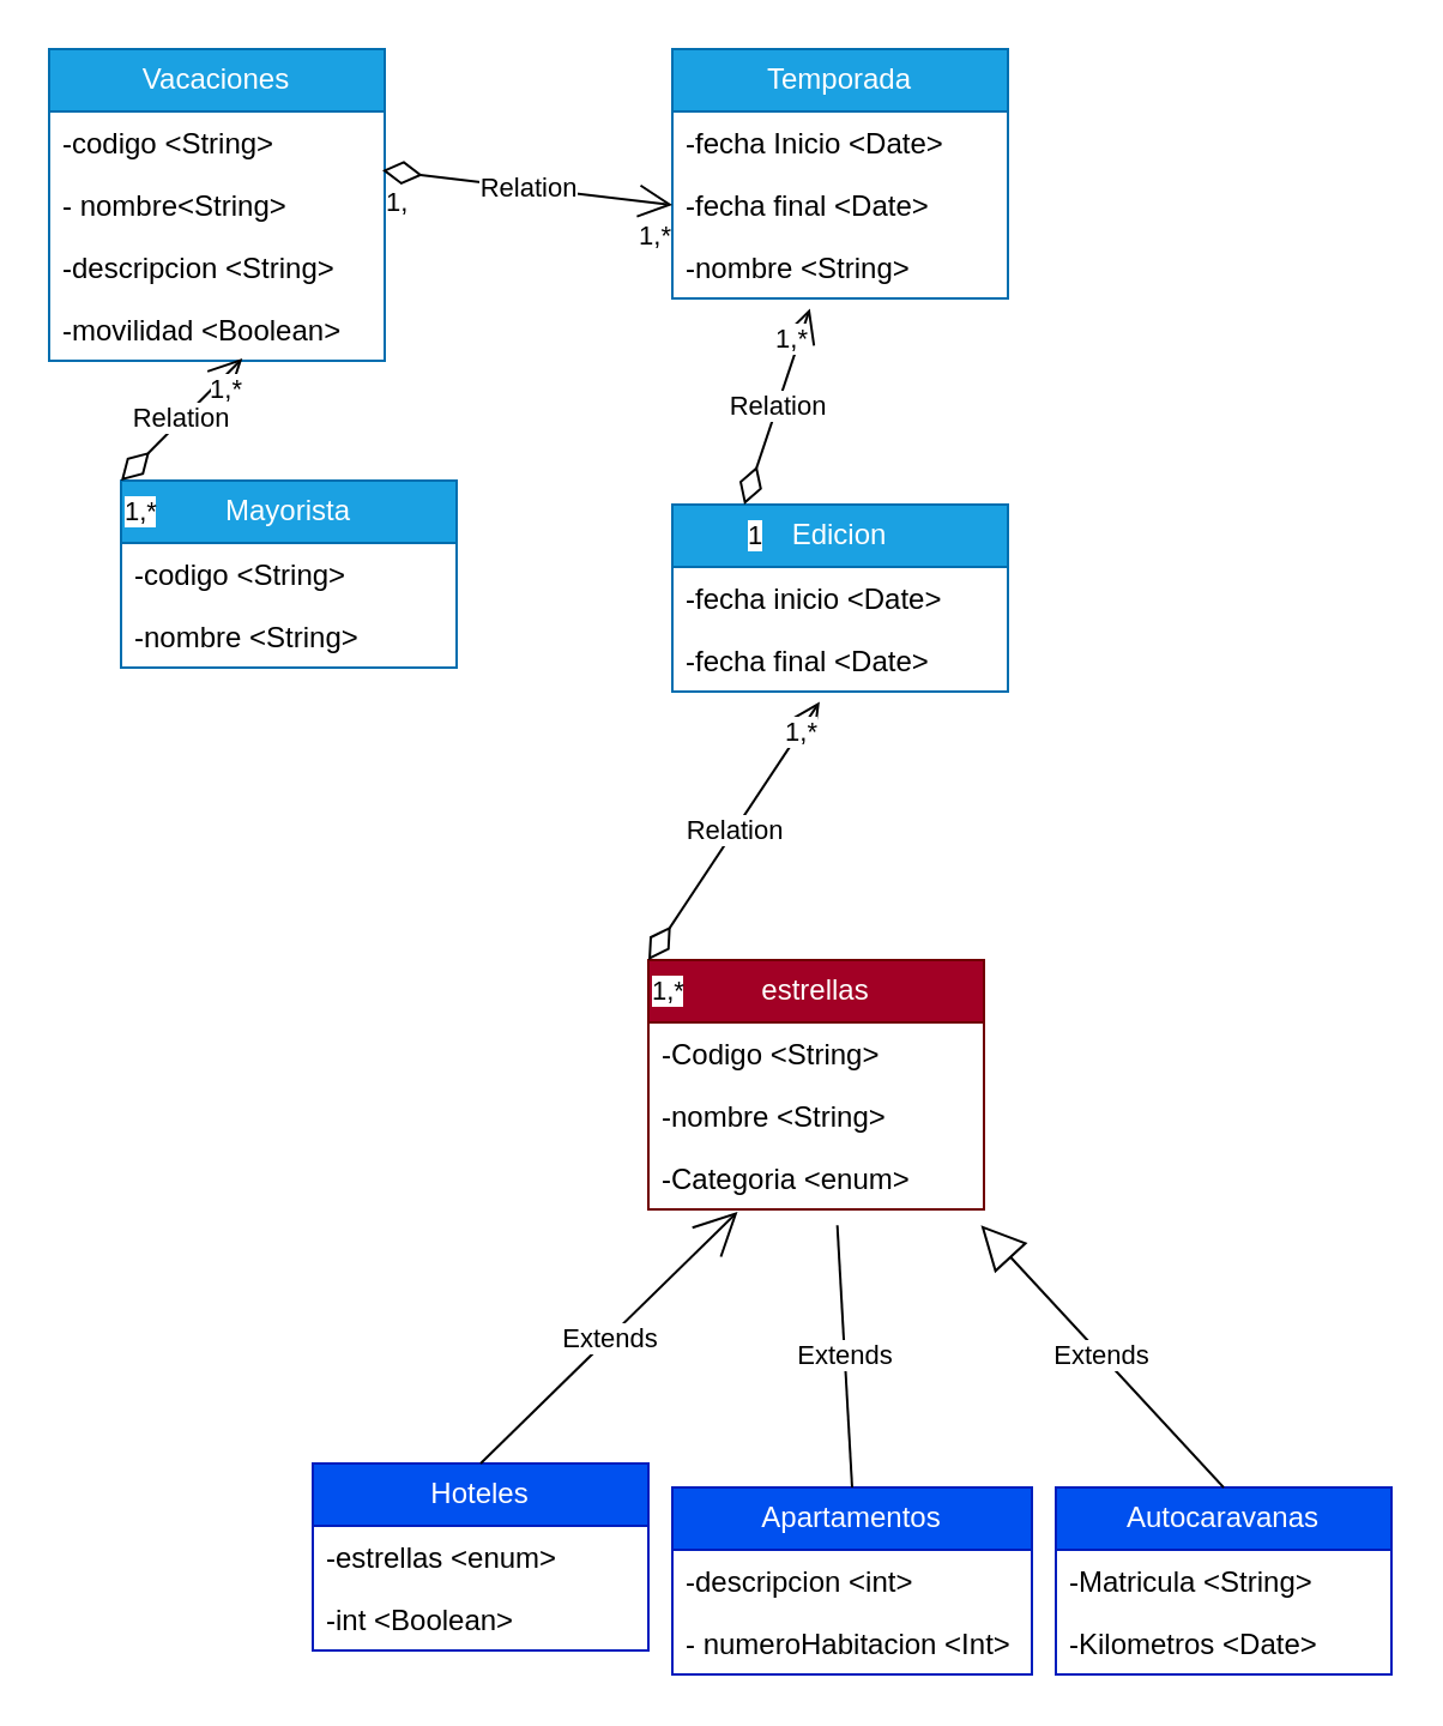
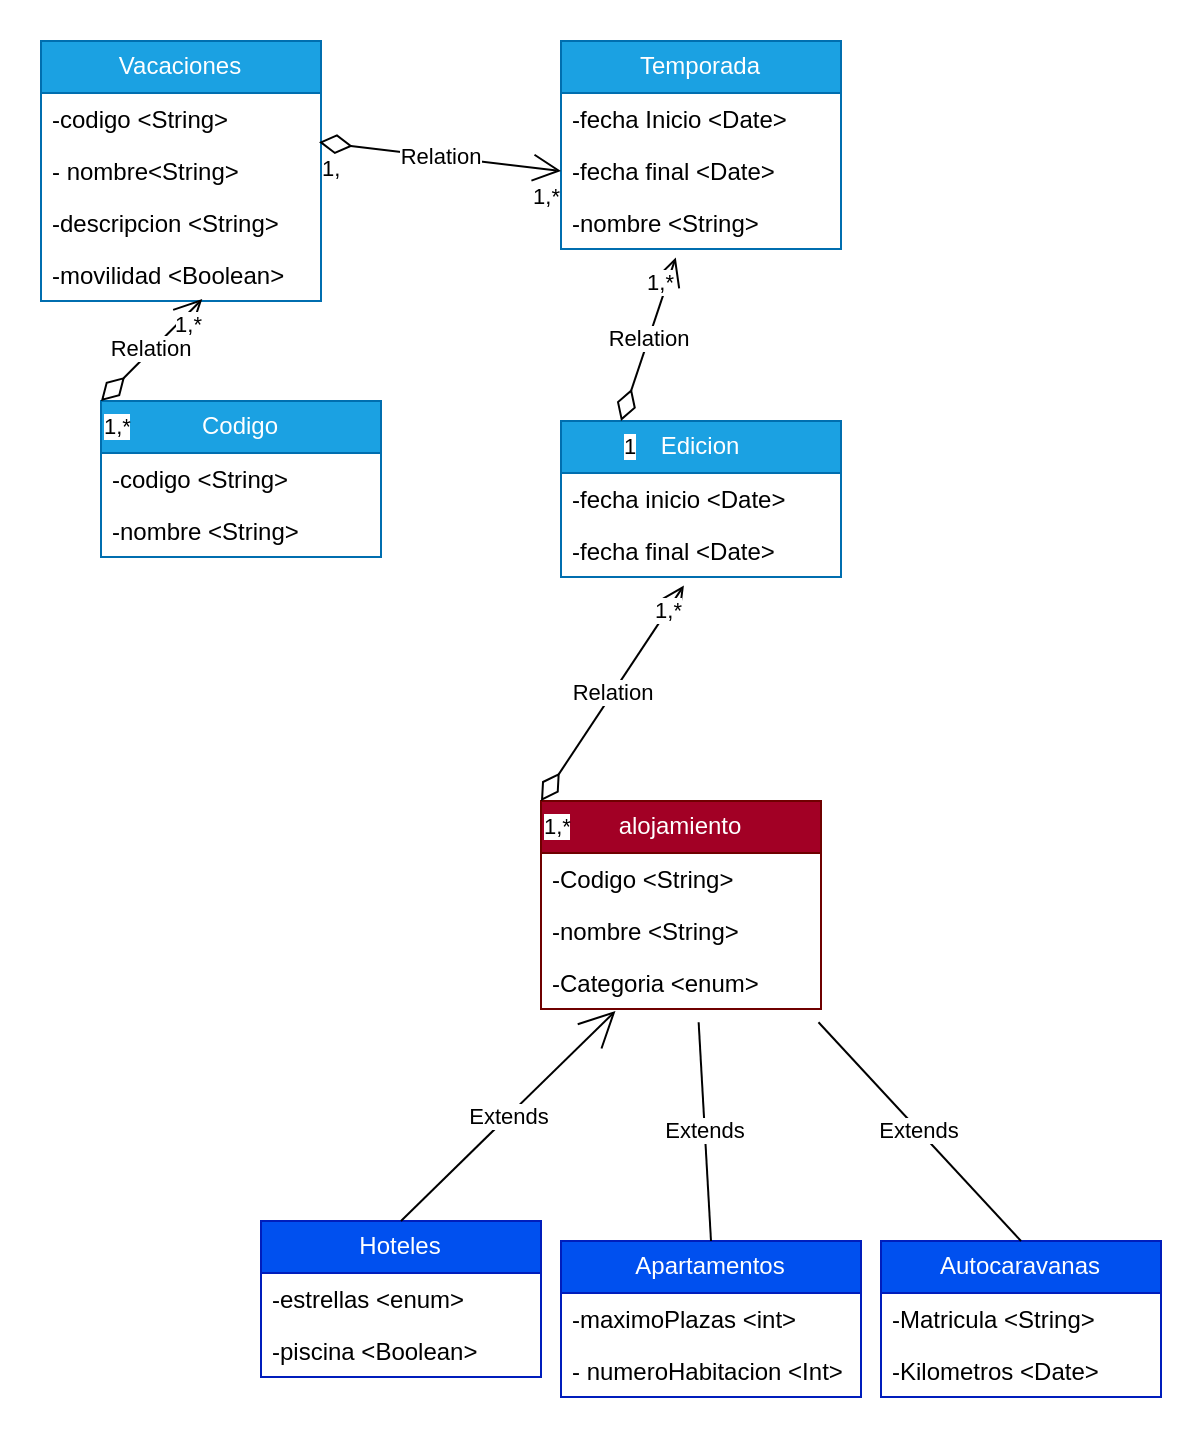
  <mxCell id="0" />
  <mxCell id="1" parent="0" />
  <mxCell id="2" value="Vacaciones" style="swimlane;fontStyle=0;childLayout=stackLayout;horizontal=1;startSize=26;fillColor=#1ba1e2;horizontalStack=0;resizeParent=1;resizeParentMax=0;resizeLast=0;collapsible=1;marginBottom=0;whiteSpace=wrap;html=1;fontColor=#ffffff;strokeColor=#006EAF;" vertex="1" parent="1"><mxGeometry x="20" y="20" width="140" height="130" as="geometry" /></mxCell>
  <mxCell id="3" value="-codigo &amp;lt;String&amp;gt;" style="text;strokeColor=none;fillColor=none;align=left;verticalAlign=top;spacingLeft=4;spacingRight=4;overflow=hidden;rotatable=0;points=[[0,0.5],[1,0.5]];portConstraint=eastwest;whiteSpace=wrap;html=1;" vertex="1" parent="2"><mxGeometry y="26" width="140" height="26" as="geometry" /></mxCell>
  <mxCell id="4" value="- nombre&amp;lt;String&amp;gt;" style="text;strokeColor=none;fillColor=none;align=left;verticalAlign=top;spacingLeft=4;spacingRight=4;overflow=hidden;rotatable=0;points=[[0,0.5],[1,0.5]];portConstraint=eastwest;whiteSpace=wrap;html=1;" vertex="1" parent="2"><mxGeometry y="52" width="140" height="26" as="geometry" /></mxCell>
  <mxCell id="5" value="-descripcion &amp;lt;String&amp;gt;" style="text;strokeColor=none;fillColor=none;align=left;verticalAlign=top;spacingLeft=4;spacingRight=4;overflow=hidden;rotatable=0;points=[[0,0.5],[1,0.5]];portConstraint=eastwest;whiteSpace=wrap;html=1;" vertex="1" parent="2"><mxGeometry y="78" width="140" height="26" as="geometry" /></mxCell>
  <mxCell id="6" value="-movilidad &amp;lt;Boolean&amp;gt;" style="text;strokeColor=none;fillColor=none;align=left;verticalAlign=top;spacingLeft=4;spacingRight=4;overflow=hidden;rotatable=0;points=[[0,0.5],[1,0.5]];portConstraint=eastwest;whiteSpace=wrap;html=1;" vertex="1" parent="2"><mxGeometry y="104" width="140" height="26" as="geometry" /></mxCell>
- <mxCell id="7" value="Mayorista" style="swimlane;fontStyle=0;childLayout=stackLayout;horizontal=1;startSize=26;fillColor=#1ba1e2;horizontalStack=0;resizeParent=1;resizeParentMax=0;resizeLast=0;collapsible=1;marginBottom=0;whiteSpace=wrap;html=1;fontColor=#ffffff;strokeColor=#006EAF;" vertex="1" parent="1"><mxGeometry x="50" y="200" width="140" height="78" as="geometry" /></mxCell>
+ <mxCell id="7" value="Codigo" style="swimlane;fontStyle=0;childLayout=stackLayout;horizontal=1;startSize=26;fillColor=#1ba1e2;horizontalStack=0;resizeParent=1;resizeParentMax=0;resizeLast=0;collapsible=1;marginBottom=0;whiteSpace=wrap;html=1;fontColor=#ffffff;strokeColor=#006EAF;" vertex="1" parent="1"><mxGeometry x="50" y="200" width="140" height="78" as="geometry" /></mxCell>
  <mxCell id="8" value="-codigo &amp;lt;String&amp;gt;" style="text;strokeColor=none;fillColor=none;align=left;verticalAlign=top;spacingLeft=4;spacingRight=4;overflow=hidden;rotatable=0;points=[[0,0.5],[1,0.5]];portConstraint=eastwest;whiteSpace=wrap;html=1;" vertex="1" parent="7"><mxGeometry y="26" width="140" height="26" as="geometry" /></mxCell>
  <mxCell id="9" value="-nombre &amp;lt;String&amp;gt;" style="text;strokeColor=none;fillColor=none;align=left;verticalAlign=top;spacingLeft=4;spacingRight=4;overflow=hidden;rotatable=0;points=[[0,0.5],[1,0.5]];portConstraint=eastwest;whiteSpace=wrap;html=1;" vertex="1" parent="7"><mxGeometry y="52" width="140" height="26" as="geometry" /></mxCell>
  <mxCell id="10" value="Temporada" style="swimlane;fontStyle=0;childLayout=stackLayout;horizontal=1;startSize=26;fillColor=#1ba1e2;horizontalStack=0;resizeParent=1;resizeParentMax=0;resizeLast=0;collapsible=1;marginBottom=0;whiteSpace=wrap;html=1;fontColor=#ffffff;strokeColor=#006EAF;" vertex="1" parent="1"><mxGeometry x="280" y="20" width="140" height="104" as="geometry" /></mxCell>
  <mxCell id="11" value="-fecha Inicio &amp;lt;Date&amp;gt;" style="text;strokeColor=none;fillColor=none;align=left;verticalAlign=top;spacingLeft=4;spacingRight=4;overflow=hidden;rotatable=0;points=[[0,0.5],[1,0.5]];portConstraint=eastwest;whiteSpace=wrap;html=1;" vertex="1" parent="10"><mxGeometry y="26" width="140" height="26" as="geometry" /></mxCell>
  <mxCell id="12" value="-fecha final &amp;lt;Date&amp;gt;" style="text;strokeColor=none;fillColor=none;align=left;verticalAlign=top;spacingLeft=4;spacingRight=4;overflow=hidden;rotatable=0;points=[[0,0.5],[1,0.5]];portConstraint=eastwest;whiteSpace=wrap;html=1;" vertex="1" parent="10"><mxGeometry y="52" width="140" height="26" as="geometry" /></mxCell>
  <mxCell id="13" value="-nombre &amp;lt;String&amp;gt;" style="text;strokeColor=none;fillColor=none;align=left;verticalAlign=top;spacingLeft=4;spacingRight=4;overflow=hidden;rotatable=0;points=[[0,0.5],[1,0.5]];portConstraint=eastwest;whiteSpace=wrap;html=1;" vertex="1" parent="10"><mxGeometry y="78" width="140" height="26" as="geometry" /></mxCell>
  <mxCell id="14" value="Edicion" style="swimlane;fontStyle=0;childLayout=stackLayout;horizontal=1;startSize=26;fillColor=#1ba1e2;horizontalStack=0;resizeParent=1;resizeParentMax=0;resizeLast=0;collapsible=1;marginBottom=0;whiteSpace=wrap;html=1;fontColor=#ffffff;strokeColor=#006EAF;" vertex="1" parent="1"><mxGeometry x="280" y="210" width="140" height="78" as="geometry" /></mxCell>
  <mxCell id="15" value="Relation" style="endArrow=open;html=1;endSize=12;startArrow=diamondThin;startSize=14;startFill=0;rounded=0;entryX=0.41;entryY=1.162;entryDx=0;entryDy=0;entryPerimeter=0;" edge="1" parent="14" target="13"><mxGeometry relative="1" as="geometry"><mxPoint x="30" as="sourcePoint" /><mxPoint x="190" as="targetPoint" /></mxGeometry></mxCell>
  <mxCell id="16" value="1" style="edgeLabel;resizable=0;html=1;align=left;verticalAlign=top;" connectable="0" vertex="1" parent="15"><mxGeometry x="-1" relative="1" as="geometry" /></mxCell>
  <mxCell id="17" value="1,*" style="edgeLabel;resizable=0;html=1;align=right;verticalAlign=top;" connectable="0" vertex="1" parent="15"><mxGeometry x="1" relative="1" as="geometry" /></mxCell>
  <mxCell id="18" value="-fecha inicio&lt;span style=&quot;white-space: pre;&quot;&gt; &lt;/span&gt;&amp;lt;Date&amp;gt;" style="text;strokeColor=none;fillColor=none;align=left;verticalAlign=top;spacingLeft=4;spacingRight=4;overflow=hidden;rotatable=0;points=[[0,0.5],[1,0.5]];portConstraint=eastwest;whiteSpace=wrap;html=1;" vertex="1" parent="14"><mxGeometry y="26" width="140" height="26" as="geometry" /></mxCell>
  <mxCell id="19" value="-fecha final &amp;lt;Date&amp;gt;" style="text;strokeColor=none;fillColor=none;align=left;verticalAlign=top;spacingLeft=4;spacingRight=4;overflow=hidden;rotatable=0;points=[[0,0.5],[1,0.5]];portConstraint=eastwest;whiteSpace=wrap;html=1;" vertex="1" parent="14"><mxGeometry y="52" width="140" height="26" as="geometry" /></mxCell>
- <mxCell id="20" value="estrellas" style="swimlane;fontStyle=0;childLayout=stackLayout;horizontal=1;startSize=26;fillColor=#a20025;horizontalStack=0;resizeParent=1;resizeParentMax=0;resizeLast=0;collapsible=1;marginBottom=0;whiteSpace=wrap;html=1;fontColor=#ffffff;strokeColor=#6F0000;" vertex="1" parent="1"><mxGeometry x="270" y="400" width="140" height="104" as="geometry" /></mxCell>
+ <mxCell id="20" value="alojamiento" style="swimlane;fontStyle=0;childLayout=stackLayout;horizontal=1;startSize=26;fillColor=#a20025;horizontalStack=0;resizeParent=1;resizeParentMax=0;resizeLast=0;collapsible=1;marginBottom=0;whiteSpace=wrap;html=1;fontColor=#ffffff;strokeColor=#6F0000;" vertex="1" parent="1"><mxGeometry x="270" y="400" width="140" height="104" as="geometry" /></mxCell>
  <mxCell id="21" value="-Codigo &amp;lt;String&amp;gt;" style="text;strokeColor=none;fillColor=none;align=left;verticalAlign=top;spacingLeft=4;spacingRight=4;overflow=hidden;rotatable=0;points=[[0,0.5],[1,0.5]];portConstraint=eastwest;whiteSpace=wrap;html=1;" vertex="1" parent="20"><mxGeometry y="26" width="140" height="26" as="geometry" /></mxCell>
  <mxCell id="22" value="-nombre &amp;lt;String&amp;gt;" style="text;strokeColor=none;fillColor=none;align=left;verticalAlign=top;spacingLeft=4;spacingRight=4;overflow=hidden;rotatable=0;points=[[0,0.5],[1,0.5]];portConstraint=eastwest;whiteSpace=wrap;html=1;" vertex="1" parent="20"><mxGeometry y="52" width="140" height="26" as="geometry" /></mxCell>
  <mxCell id="23" value="-Categoria &amp;lt;enum&amp;gt;" style="text;strokeColor=none;fillColor=none;align=left;verticalAlign=top;spacingLeft=4;spacingRight=4;overflow=hidden;rotatable=0;points=[[0,0.5],[1,0.5]];portConstraint=eastwest;whiteSpace=wrap;html=1;" vertex="1" parent="20"><mxGeometry y="78" width="140" height="26" as="geometry" /></mxCell>
  <mxCell id="24" value="Hoteles" style="swimlane;fontStyle=0;childLayout=stackLayout;horizontal=1;startSize=26;fillColor=#0050ef;horizontalStack=0;resizeParent=1;resizeParentMax=0;resizeLast=0;collapsible=1;marginBottom=0;whiteSpace=wrap;html=1;fontColor=#ffffff;strokeColor=#001DBC;" vertex="1" parent="1"><mxGeometry x="130" y="610" width="140" height="78" as="geometry" /></mxCell>
  <mxCell id="25" value="-estrellas &amp;lt;enum&amp;gt;" style="text;strokeColor=none;fillColor=none;align=left;verticalAlign=top;spacingLeft=4;spacingRight=4;overflow=hidden;rotatable=0;points=[[0,0.5],[1,0.5]];portConstraint=eastwest;whiteSpace=wrap;html=1;" vertex="1" parent="24"><mxGeometry y="26" width="140" height="26" as="geometry" /></mxCell>
- <mxCell id="26" value="-int &amp;lt;Boolean&amp;gt;" style="text;strokeColor=none;fillColor=none;align=left;verticalAlign=top;spacingLeft=4;spacingRight=4;overflow=hidden;rotatable=0;points=[[0,0.5],[1,0.5]];portConstraint=eastwest;whiteSpace=wrap;html=1;" vertex="1" parent="24"><mxGeometry y="52" width="140" height="26" as="geometry" /></mxCell>
+ <mxCell id="26" value="-piscina &amp;lt;Boolean&amp;gt;" style="text;strokeColor=none;fillColor=none;align=left;verticalAlign=top;spacingLeft=4;spacingRight=4;overflow=hidden;rotatable=0;points=[[0,0.5],[1,0.5]];portConstraint=eastwest;whiteSpace=wrap;html=1;" vertex="1" parent="24"><mxGeometry y="52" width="140" height="26" as="geometry" /></mxCell>
  <mxCell id="27" value="Apartamentos" style="swimlane;fontStyle=0;childLayout=stackLayout;horizontal=1;startSize=26;fillColor=#0050ef;horizontalStack=0;resizeParent=1;resizeParentMax=0;resizeLast=0;collapsible=1;marginBottom=0;whiteSpace=wrap;html=1;fontColor=#ffffff;strokeColor=#001DBC;" vertex="1" parent="1"><mxGeometry x="280" y="620" width="150" height="78" as="geometry" /></mxCell>
- <mxCell id="28" value="-descripcion &amp;lt;int&amp;gt;" style="text;strokeColor=none;fillColor=none;align=left;verticalAlign=top;spacingLeft=4;spacingRight=4;overflow=hidden;rotatable=0;points=[[0,0.5],[1,0.5]];portConstraint=eastwest;whiteSpace=wrap;html=1;" vertex="1" parent="27"><mxGeometry y="26" width="150" height="26" as="geometry" /></mxCell>
+ <mxCell id="28" value="-maximoPlazas &amp;lt;int&amp;gt;" style="text;strokeColor=none;fillColor=none;align=left;verticalAlign=top;spacingLeft=4;spacingRight=4;overflow=hidden;rotatable=0;points=[[0,0.5],[1,0.5]];portConstraint=eastwest;whiteSpace=wrap;html=1;" vertex="1" parent="27"><mxGeometry y="26" width="150" height="26" as="geometry" /></mxCell>
  <mxCell id="29" value="- numeroHabitacion &amp;lt;Int&amp;gt;" style="text;strokeColor=none;fillColor=none;align=left;verticalAlign=top;spacingLeft=4;spacingRight=4;overflow=hidden;rotatable=0;points=[[0,0.5],[1,0.5]];portConstraint=eastwest;whiteSpace=wrap;html=1;" vertex="1" parent="27"><mxGeometry y="52" width="150" height="26" as="geometry" /></mxCell>
  <mxCell id="30" value="Autocaravanas" style="swimlane;fontStyle=0;childLayout=stackLayout;horizontal=1;startSize=26;fillColor=#0050ef;horizontalStack=0;resizeParent=1;resizeParentMax=0;resizeLast=0;collapsible=1;marginBottom=0;whiteSpace=wrap;html=1;fontColor=#ffffff;strokeColor=#001DBC;" vertex="1" parent="1"><mxGeometry x="440" y="620" width="140" height="78" as="geometry" /></mxCell>
  <mxCell id="31" value="-Matricula &amp;lt;String&amp;gt;" style="text;strokeColor=none;fillColor=none;align=left;verticalAlign=top;spacingLeft=4;spacingRight=4;overflow=hidden;rotatable=0;points=[[0,0.5],[1,0.5]];portConstraint=eastwest;whiteSpace=wrap;html=1;" vertex="1" parent="30"><mxGeometry y="26" width="140" height="26" as="geometry" /></mxCell>
  <mxCell id="32" value="-Kilometros &amp;lt;Date&amp;gt;" style="text;strokeColor=none;fillColor=none;align=left;verticalAlign=top;spacingLeft=4;spacingRight=4;overflow=hidden;rotatable=0;points=[[0,0.5],[1,0.5]];portConstraint=eastwest;whiteSpace=wrap;html=1;" vertex="1" parent="30"><mxGeometry y="52" width="140" height="26" as="geometry" /></mxCell>
  <mxCell id="33" value="Extends" style="endArrow=open;endSize=16;endFill=0;html=1;rounded=0;entryX=0.266;entryY=1.038;entryDx=0;entryDy=0;entryPerimeter=0;exitX=0.5;exitY=0;exitDx=0;exitDy=0;" edge="1" parent="1" source="24" target="23"><mxGeometry width="160" relative="1" as="geometry"><mxPoint x="80" y="750" as="sourcePoint" /><mxPoint x="240" y="750" as="targetPoint" /></mxGeometry></mxCell>
  <mxCell id="34" value="Extends" style="endArrow=none;endSize=16;endFill=0;html=1;rounded=0;entryX=0.563;entryY=1.254;entryDx=0;entryDy=0;entryPerimeter=0;exitX=0.5;exitY=0;exitDx=0;exitDy=0;" edge="1" parent="1" source="27" target="23"><mxGeometry width="160" relative="1" as="geometry"><mxPoint x="120" y="770" as="sourcePoint" /><mxPoint x="187" y="705" as="targetPoint" /></mxGeometry></mxCell>
- <mxCell id="35" value="Extends" style="endArrow=block;endSize=16;endFill=0;html=1;rounded=0;entryX=0.991;entryY=1.254;entryDx=0;entryDy=0;entryPerimeter=0;exitX=0.5;exitY=0;exitDx=0;exitDy=0;" edge="1" parent="1" source="30" target="23"><mxGeometry width="160" relative="1" as="geometry"><mxPoint x="305" y="780" as="sourcePoint" /><mxPoint x="229" y="711" as="targetPoint" /></mxGeometry></mxCell>
+ <mxCell id="35" value="Extends" style="endArrow=none;endSize=16;endFill=0;html=1;rounded=0;entryX=0.991;entryY=1.254;entryDx=0;entryDy=0;entryPerimeter=0;exitX=0.5;exitY=0;exitDx=0;exitDy=0;" edge="1" parent="1" source="30" target="23"><mxGeometry width="160" relative="1" as="geometry"><mxPoint x="305" y="780" as="sourcePoint" /><mxPoint x="229" y="711" as="targetPoint" /></mxGeometry></mxCell>
  <mxCell id="36" value="Relation" style="endArrow=open;html=1;endSize=12;startArrow=diamondThin;startSize=14;startFill=0;rounded=0;entryX=0.576;entryY=0.962;entryDx=0;entryDy=0;entryPerimeter=0;exitX=0;exitY=0;exitDx=0;exitDy=0;" edge="1" parent="1" source="7" target="6"><mxGeometry relative="1" as="geometry"><mxPoint x="120" y="200" as="sourcePoint" /><mxPoint x="280" y="200" as="targetPoint" /></mxGeometry></mxCell>
  <mxCell id="37" value="1,*" style="edgeLabel;resizable=0;html=1;align=left;verticalAlign=top;" connectable="0" vertex="1" parent="36"><mxGeometry x="-1" relative="1" as="geometry" /></mxCell>
  <mxCell id="38" value="1,*" style="edgeLabel;resizable=0;html=1;align=right;verticalAlign=top;" connectable="0" vertex="1" parent="36"><mxGeometry x="1" relative="1" as="geometry" /></mxCell>
  <mxCell id="39" value="Relation" style="endArrow=open;html=1;endSize=12;startArrow=diamondThin;startSize=14;startFill=0;rounded=0;exitX=0.993;exitY=-0.054;exitDx=0;exitDy=0;exitPerimeter=0;entryX=0;entryY=0.5;entryDx=0;entryDy=0;" edge="1" parent="1" source="4" target="12"><mxGeometry relative="1" as="geometry"><mxPoint x="170" y="160" as="sourcePoint" /><mxPoint x="330" y="160" as="targetPoint" /></mxGeometry></mxCell>
  <mxCell id="40" value="1," style="edgeLabel;resizable=0;html=1;align=left;verticalAlign=top;" connectable="0" vertex="1" parent="39"><mxGeometry x="-1" relative="1" as="geometry" /></mxCell>
  <mxCell id="41" value="1,*" style="edgeLabel;resizable=0;html=1;align=right;verticalAlign=top;" connectable="0" vertex="1" parent="39"><mxGeometry x="1" relative="1" as="geometry" /></mxCell>
  <mxCell id="42" value="Relation" style="endArrow=open;html=1;endSize=12;startArrow=diamondThin;startSize=14;startFill=0;rounded=0;entryX=0.439;entryY=1.162;entryDx=0;entryDy=0;entryPerimeter=0;exitX=0;exitY=0;exitDx=0;exitDy=0;" edge="1" parent="1" source="20" target="19"><mxGeometry relative="1" as="geometry"><mxPoint x="330" y="400" as="sourcePoint" /><mxPoint x="490" y="400" as="targetPoint" /></mxGeometry></mxCell>
  <mxCell id="43" value="1,*" style="edgeLabel;resizable=0;html=1;align=left;verticalAlign=top;" connectable="0" vertex="1" parent="42"><mxGeometry x="-1" relative="1" as="geometry" /></mxCell>
  <mxCell id="44" value="1,*" style="edgeLabel;resizable=0;html=1;align=right;verticalAlign=top;" connectable="0" vertex="1" parent="42"><mxGeometry x="1" relative="1" as="geometry" /></mxCell>
